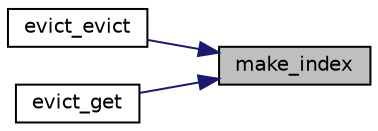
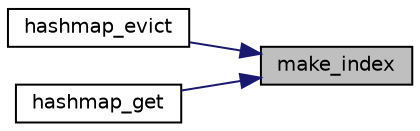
  digraph {
    rankdir=RL
    node [color=black fillcolor=white fontname=Helvetica fontsize=10 shape=record style=filled]
    edge [color=midnightblue dir=back fontname=Helvetica fontsize=10 labelfontname=Helvetica labelfontsize=10 style=solid]
    n1 [fillcolor=grey75 fontcolor=black height=0.2 label=make_index width=0.4]
-   n2 [height=0.2 label=evict_evict width=0.4]
-   n3 [height=0.2 label=evict_get width=0.4]
+   n2 [height=0.2 label=hashmap_evict width=0.4]
+   n3 [height=0.2 label=hashmap_get width=0.4]
    n1 -> n2
    n1 -> n3
  }
